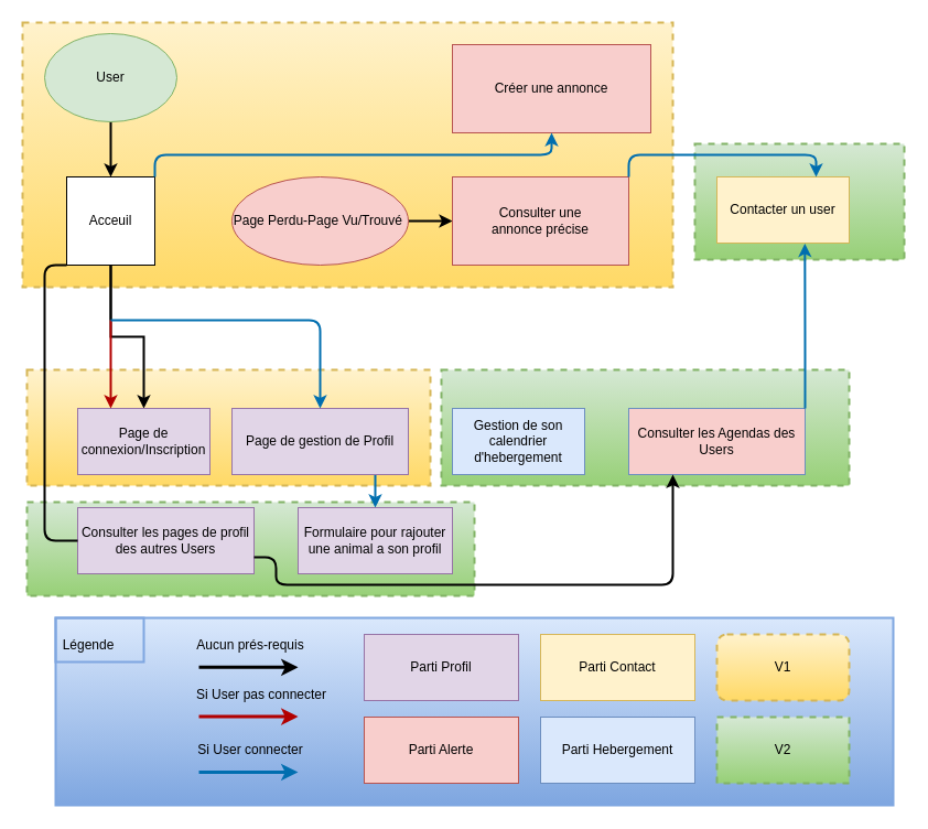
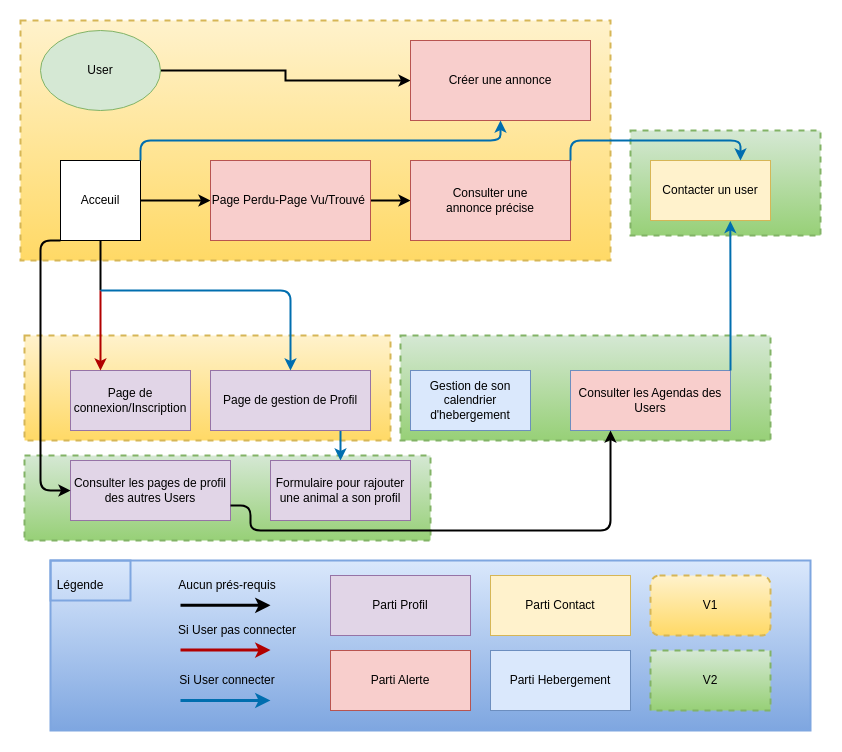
  <mxCell id="0" />
  <mxCell id="1" parent="0" />
  <mxCell id="2" value="" style="rounded=0;whiteSpace=wrap;html=1;strokeWidth=2;dashed=1;gradientColor=#97d077;fillColor=#d5e8d4;strokeColor=#82b366;" vertex="1" parent="1"><mxGeometry x="630" y="130" width="190" height="105" as="geometry" /></mxCell>
  <mxCell id="3" value="" style="rounded=0;whiteSpace=wrap;html=1;strokeWidth=2;fillColor=#dae8fc;gradientColor=#7ea6e0;strokeColor=#7EA6E0;" vertex="1" parent="1"><mxGeometry x="50" y="560" width="760" height="170" as="geometry" /></mxCell>
  <mxCell id="4" value="" style="rounded=0;whiteSpace=wrap;html=1;strokeWidth=2;dashed=1;gradientColor=#97d077;fillColor=#d5e8d4;strokeColor=#82b366;" vertex="1" parent="1"><mxGeometry x="24" y="455" width="406" height="85" as="geometry" /></mxCell>
  <mxCell id="5" value="" style="rounded=0;whiteSpace=wrap;html=1;strokeWidth=2;dashed=1;gradientColor=#97d077;fillColor=#d5e8d4;strokeColor=#82b366;" vertex="1" parent="1"><mxGeometry x="400" y="335" width="370" height="105" as="geometry" /></mxCell>
  <mxCell id="6" value="" style="rounded=0;whiteSpace=wrap;html=1;strokeWidth=2;dashed=1;gradientColor=#ffd966;fillColor=#fff2cc;strokeColor=#d6b656;" vertex="1" parent="1"><mxGeometry x="24" y="335" width="366" height="105" as="geometry" /></mxCell>
  <mxCell id="7" value="" style="rounded=0;whiteSpace=wrap;html=1;strokeWidth=2;dashed=1;gradientColor=#ffd966;fillColor=#fff2cc;strokeColor=#d6b656;" vertex="1" parent="1"><mxGeometry x="20" y="20" width="590" height="240" as="geometry" /></mxCell>
- <mxCell id="8" style="edgeStyle=orthogonalEdgeStyle;rounded=0;orthogonalLoop=1;jettySize=auto;html=1;strokeWidth=2;" edge="1" parent="1" source="9" target="11"><mxGeometry relative="1" as="geometry" /></mxCell>
+ <mxCell id="8" style="edgeStyle=orthogonalEdgeStyle;rounded=0;orthogonalLoop=1;jettySize=auto;html=1;strokeWidth=2;" edge="1" parent="1" source="9" target="14"><mxGeometry relative="1" as="geometry" /></mxCell>
  <mxCell id="9" value="User" style="ellipse;whiteSpace=wrap;html=1;fillColor=#d5e8d4;strokeColor=#82b366;" vertex="1" parent="1"><mxGeometry x="40" y="30" width="120" height="80" as="geometry" /></mxCell>
- <mxCell id="10" style="edgeStyle=orthogonalEdgeStyle;rounded=0;orthogonalLoop=1;jettySize=auto;html=1;strokeWidth=2;" edge="1" parent="1" source="11" target="16"><mxGeometry relative="1" as="geometry" /></mxCell>
+ <mxCell id="10" style="edgeStyle=orthogonalEdgeStyle;rounded=0;orthogonalLoop=1;jettySize=auto;html=1;strokeWidth=2;" edge="1" parent="1" source="11" target="13"><mxGeometry relative="1" as="geometry" /></mxCell>
  <mxCell id="11" value="Acceuil" style="whiteSpace=wrap;html=1;aspect=fixed;" vertex="1" parent="1"><mxGeometry x="60" y="160" width="80" height="80" as="geometry" /></mxCell>
  <mxCell id="12" style="edgeStyle=orthogonalEdgeStyle;rounded=0;orthogonalLoop=1;jettySize=auto;html=1;entryX=0;entryY=0.5;entryDx=0;entryDy=0;strokeWidth=2;" edge="1" parent="1" source="13" target="29"><mxGeometry relative="1" as="geometry" /></mxCell>
- <mxCell id="13" value="&lt;span&gt;Page Perdu-Page Vu/Trouvé&amp;nbsp;&lt;/span&gt;" style="ellipse;whiteSpace=wrap;html=1;fillColor=#f8cecc;strokeColor=#b85450;" vertex="1" parent="1"><mxGeometry x="210" y="160" width="160" height="80" as="geometry" /></mxCell>
+ <mxCell id="13" value="&lt;span&gt;Page Perdu-Page Vu/Trouvé&amp;nbsp;&lt;/span&gt;" style="rounded=0;whiteSpace=wrap;html=1;fillColor=#f8cecc;strokeColor=#b85450;" vertex="1" parent="1"><mxGeometry x="210" y="160" width="160" height="80" as="geometry" /></mxCell>
  <mxCell id="14" value="&lt;span&gt;Créer une annonce&lt;/span&gt;" style="rounded=0;whiteSpace=wrap;html=1;fillColor=#f8cecc;strokeColor=#b85450;" vertex="1" parent="1"><mxGeometry x="410" y="40" width="180" height="80" as="geometry" /></mxCell>
  <mxCell id="15" value="" style="endArrow=classic;html=1;exitX=1;exitY=0;exitDx=0;exitDy=0;strokeWidth=2;fillColor=#1ba1e2;strokeColor=#006EAF;" edge="1" parent="1" source="11"><mxGeometry relative="1" as="geometry"><mxPoint x="370" y="270" as="sourcePoint" /><mxPoint x="500" y="120" as="targetPoint" /><Array as="points"><mxPoint x="140" y="140" /><mxPoint x="500" y="140" /></Array></mxGeometry></mxCell>
  <mxCell id="16" value="Page de connexion/Inscription" style="rounded=0;whiteSpace=wrap;html=1;fillColor=#e1d5e7;strokeColor=#9673a6;" vertex="1" parent="1"><mxGeometry x="70" y="370" width="120" height="60" as="geometry" /></mxCell>
  <mxCell id="17" style="edgeStyle=orthogonalEdgeStyle;rounded=0;orthogonalLoop=1;jettySize=auto;html=1;exitX=0.819;exitY=0.988;exitDx=0;exitDy=0;exitPerimeter=0;strokeWidth=2;fillColor=#1ba1e2;strokeColor=#006EAF;" edge="1" parent="1" source="18" target="24"><mxGeometry relative="1" as="geometry"><mxPoint x="305" y="450" as="targetPoint" /><Array as="points"><mxPoint x="340" y="429" /></Array></mxGeometry></mxCell>
  <mxCell id="18" value="Page de gestion de Profil" style="rounded=0;whiteSpace=wrap;html=1;fillColor=#e1d5e7;strokeColor=#9673a6;" vertex="1" parent="1"><mxGeometry x="210" y="370" width="160" height="60" as="geometry" /></mxCell>
  <mxCell id="19" value="" style="endArrow=none;html=1;exitX=0.5;exitY=1;exitDx=0;exitDy=0;strokeWidth=2;" edge="1" parent="1" source="11"><mxGeometry width="50" height="50" relative="1" as="geometry"><mxPoint x="330" y="360" as="sourcePoint" /><mxPoint x="100" y="290" as="targetPoint" /></mxGeometry></mxCell>
  <mxCell id="20" value="" style="endArrow=classic;html=1;entryX=0.25;entryY=0;entryDx=0;entryDy=0;strokeWidth=2;fillColor=#e51400;strokeColor=#B20000;" edge="1" parent="1" target="16"><mxGeometry relative="1" as="geometry"><mxPoint x="100" y="290" as="sourcePoint" /><mxPoint x="410" y="340" as="targetPoint" /></mxGeometry></mxCell>
  <mxCell id="21" value="" style="endArrow=classic;html=1;entryX=0.5;entryY=0;entryDx=0;entryDy=0;strokeWidth=2;fillColor=#1ba1e2;strokeColor=#006EAF;" edge="1" parent="1" target="18"><mxGeometry relative="1" as="geometry"><mxPoint x="100" y="290" as="sourcePoint" /><mxPoint x="110" y="380" as="targetPoint" /><Array as="points"><mxPoint x="290" y="290" /></Array></mxGeometry></mxCell>
  <mxCell id="22" value="Consulter les pages de profil des autres Users" style="rounded=0;whiteSpace=wrap;html=1;strokeWidth=1;fillColor=#e1d5e7;strokeColor=#9673a6;" vertex="1" parent="1"><mxGeometry x="70" y="460" width="160" height="60" as="geometry" /></mxCell>
- <mxCell id="23" value="" style="endArrow=none;html=1;entryX=0;entryY=0.5;entryDx=0;entryDy=0;exitX=0;exitY=1;exitDx=0;exitDy=0;strokeWidth=2;" edge="1" parent="1" source="11" target="22"><mxGeometry width="50" height="50" relative="1" as="geometry"><mxPoint x="40" y="490" as="sourcePoint" /><mxPoint x="70" y="570" as="targetPoint" /><Array as="points"><mxPoint x="40" y="240" /><mxPoint x="40" y="490" /></Array></mxGeometry></mxCell>
+ <mxCell id="23" value="" style="endArrow=classic;html=1;entryX=0;entryY=0.5;entryDx=0;entryDy=0;exitX=0;exitY=1;exitDx=0;exitDy=0;strokeWidth=2;" edge="1" parent="1" source="11" target="22"><mxGeometry width="50" height="50" relative="1" as="geometry"><mxPoint x="40" y="490" as="sourcePoint" /><mxPoint x="70" y="570" as="targetPoint" /><Array as="points"><mxPoint x="40" y="240" /><mxPoint x="40" y="490" /></Array></mxGeometry></mxCell>
  <mxCell id="24" value="Formulaire pour rajouter une animal a son profil" style="rounded=0;whiteSpace=wrap;html=1;strokeColor=#9673a6;strokeWidth=1;fillColor=#e1d5e7;" vertex="1" parent="1"><mxGeometry x="270" y="460" width="140" height="60" as="geometry" /></mxCell>
  <mxCell id="25" value="Contacter un user" style="rounded=0;whiteSpace=wrap;html=1;strokeColor=#d6b656;strokeWidth=1;fillColor=#fff2cc;" vertex="1" parent="1"><mxGeometry x="650" y="160" width="120" height="60" as="geometry" /></mxCell>
  <mxCell id="26" value="Gestion de son calendrier d'hebergement" style="rounded=0;whiteSpace=wrap;html=1;strokeColor=#6c8ebf;strokeWidth=1;fillColor=#dae8fc;" vertex="1" parent="1"><mxGeometry x="410" y="370" width="120" height="60" as="geometry" /></mxCell>
  <mxCell id="27" value="Consulter les Agendas des Users" style="rounded=0;whiteSpace=wrap;html=1;strokeWidth=1;fillColor=#f8cecc;strokeColor=#6c8ebf;" vertex="1" parent="1"><mxGeometry x="570" y="370" width="160" height="60" as="geometry" /></mxCell>
  <mxCell id="28" value="" style="endArrow=classic;html=1;exitX=1;exitY=0;exitDx=0;exitDy=0;entryX=0.665;entryY=1.007;entryDx=0;entryDy=0;entryPerimeter=0;strokeWidth=2;fillColor=#1ba1e2;strokeColor=#006EAF;" edge="1" parent="1" source="27" target="25"><mxGeometry relative="1" as="geometry"><mxPoint x="720" y="330" as="sourcePoint" /><mxPoint x="730" y="240" as="targetPoint" /><Array as="points"><mxPoint x="730" y="310" /></Array></mxGeometry></mxCell>
  <mxCell id="29" value="&lt;span&gt;Consulter une annonce&amp;nbsp;&lt;/span&gt;précise" style="rounded=0;whiteSpace=wrap;html=1;fillColor=#f8cecc;strokeColor=#b85450;" vertex="1" parent="1"><mxGeometry x="410" y="160" width="160" height="80" as="geometry" /></mxCell>
  <mxCell id="30" value="" style="endArrow=classic;html=1;exitX=1;exitY=0;exitDx=0;exitDy=0;entryX=0.75;entryY=0;entryDx=0;entryDy=0;strokeWidth=2;fillColor=#1ba1e2;strokeColor=#006EAF;" edge="1" parent="1" source="29" target="25"><mxGeometry relative="1" as="geometry"><mxPoint x="650" y="110" as="sourcePoint" /><mxPoint x="1010" y="70" as="targetPoint" /><Array as="points"><mxPoint x="570" y="140" /><mxPoint x="740" y="140" /></Array></mxGeometry></mxCell>
  <mxCell id="31" value="Légende" style="text;html=1;strokeColor=none;fillColor=none;align=center;verticalAlign=middle;whiteSpace=wrap;rounded=0;" vertex="1" parent="1"><mxGeometry x="60" y="575" width="40" height="20" as="geometry" /></mxCell>
  <mxCell id="32" value="" style="rounded=0;whiteSpace=wrap;html=1;strokeWidth=2;fillColor=none;gradientColor=none;strokeColor=#7EA6E0;" vertex="1" parent="1"><mxGeometry x="50" y="560" width="80" height="40" as="geometry" /></mxCell>
  <mxCell id="33" value="Aucun prés-requis" style="text;html=1;strokeColor=none;fillColor=none;align=center;verticalAlign=middle;whiteSpace=wrap;rounded=0;" vertex="1" parent="1"><mxGeometry x="172" y="575" width="110" height="20" as="geometry" /></mxCell>
  <mxCell id="34" value="Si User pas connecter" style="text;html=1;strokeColor=none;fillColor=none;align=center;verticalAlign=middle;whiteSpace=wrap;rounded=0;" vertex="1" parent="1"><mxGeometry x="172" y="620" width="130" height="20" as="geometry" /></mxCell>
  <mxCell id="35" value="Si User connecter" style="text;html=1;strokeColor=none;fillColor=none;align=center;verticalAlign=middle;whiteSpace=wrap;rounded=0;" vertex="1" parent="1"><mxGeometry x="172" y="670" width="110" height="20" as="geometry" /></mxCell>
  <mxCell id="36" value="Parti Profil" style="rounded=0;whiteSpace=wrap;html=1;strokeColor=#9673a6;strokeWidth=1;fillColor=#e1d5e7;" vertex="1" parent="1"><mxGeometry x="330" y="575" width="140" height="60" as="geometry" /></mxCell>
  <mxCell id="37" value="Parti Alerte" style="rounded=0;whiteSpace=wrap;html=1;strokeColor=#b85450;strokeWidth=1;fillColor=#f8cecc;" vertex="1" parent="1"><mxGeometry x="330" y="650" width="140" height="60" as="geometry" /></mxCell>
  <mxCell id="38" value="Parti Contact" style="rounded=0;whiteSpace=wrap;html=1;strokeColor=#d6b656;strokeWidth=1;fillColor=#fff2cc;" vertex="1" parent="1"><mxGeometry x="490" y="575" width="140" height="60" as="geometry" /></mxCell>
  <mxCell id="39" value="Parti Hebergement" style="rounded=0;whiteSpace=wrap;html=1;strokeColor=#6c8ebf;strokeWidth=1;fillColor=#dae8fc;" vertex="1" parent="1"><mxGeometry x="490" y="650" width="140" height="60" as="geometry" /></mxCell>
  <mxCell id="40" value="" style="endArrow=classic;html=1;strokeWidth=2;exitX=1;exitY=0.75;exitDx=0;exitDy=0;entryX=0.25;entryY=1;entryDx=0;entryDy=0;" edge="1" parent="1" source="22" target="27"><mxGeometry width="50" height="50" relative="1" as="geometry"><mxPoint x="370" y="420" as="sourcePoint" /><mxPoint x="420" y="370" as="targetPoint" /><Array as="points"><mxPoint x="250" y="505" /><mxPoint x="250" y="530" /><mxPoint x="610" y="530" /></Array></mxGeometry></mxCell>
  <mxCell id="41" value="V1" style="whiteSpace=wrap;html=1;strokeWidth=2;dashed=1;gradientColor=#ffd966;fillColor=#fff2cc;strokeColor=#d6b656;rounded=1;" vertex="1" parent="1"><mxGeometry x="650" y="575" width="120" height="60" as="geometry" /></mxCell>
  <mxCell id="42" value="V2" style="rounded=0;whiteSpace=wrap;html=1;strokeWidth=2;dashed=1;gradientColor=#97d077;fillColor=#d5e8d4;strokeColor=#82b366;" vertex="1" parent="1"><mxGeometry x="650" y="650" width="120" height="60" as="geometry" /></mxCell>
  <mxCell id="43" value="" style="endArrow=classic;html=1;strokeWidth=3;" edge="1" parent="1"><mxGeometry width="50" height="50" relative="1" as="geometry"><mxPoint x="180" y="604.8" as="sourcePoint" /><mxPoint x="270" y="604.8" as="targetPoint" /></mxGeometry></mxCell>
  <mxCell id="44" value="" style="endArrow=classic;html=1;strokeWidth=3;fillColor=#1ba1e2;strokeColor=#006EAF;" edge="1" parent="1"><mxGeometry width="50" height="50" relative="1" as="geometry"><mxPoint x="180" y="700" as="sourcePoint" /><mxPoint x="270" y="700" as="targetPoint" /></mxGeometry></mxCell>
  <mxCell id="45" value="" style="endArrow=classic;html=1;strokeWidth=3;fillColor=#e51400;strokeColor=#B20000;" edge="1" parent="1"><mxGeometry width="50" height="50" relative="1" as="geometry"><mxPoint x="180" y="649.6" as="sourcePoint" /><mxPoint x="270" y="649.6" as="targetPoint" /></mxGeometry></mxCell>
